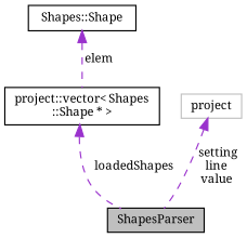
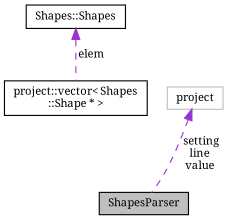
  digraph {
    fontname="Noto Serif"
    node [color=black fillcolor=white fontname="Noto Serif" fontsize=10 shape=record style=filled]
    edge [color=darkorchid3 dir=back fontname="Noto Serif" fontsize=10 labelfontname=Helvetica labelfontsize=10 style=dashed]
    n1 [fillcolor=grey75 fontcolor=black height=0.2 label=ShapesParser width=0.4]
    n2 [height=0.2 label="project::vector\< Shapes\l::Shape * \>" width=0.4]
-   n3 [height=0.2 label="Shapes::Shape" width=0.4]
+   n3 [height=0.2 label="Shapes::Shapes" width=0.4]
    n4 [color=grey75 height=0.2 label=project width=0.4]
-   n2 -> n1 [label=" loadedShapes"]
    n3 -> n2 [label=" elem"]
    n4 -> n1 [label=" setting\nline\nvalue"]
  }
